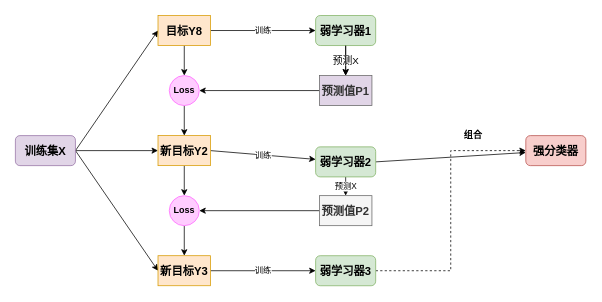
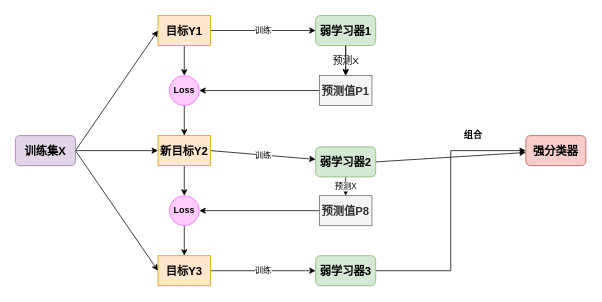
  <mxCell id="0" />
  <mxCell id="1" parent="0" />
  <mxCell id="2" style="rounded=0;orthogonalLoop=1;jettySize=auto;html=1;exitX=1;exitY=0.5;exitDx=0;exitDy=0;entryX=0;entryY=0.5;entryDx=0;entryDy=0;" edge="1" parent="1" source="5" target="12"><mxGeometry relative="1" as="geometry" /></mxCell>
  <mxCell id="3" style="edgeStyle=none;rounded=0;orthogonalLoop=1;jettySize=auto;html=1;exitX=1;exitY=0.5;exitDx=0;exitDy=0;entryX=0;entryY=0.5;entryDx=0;entryDy=0;" edge="1" parent="1" source="5" target="17"><mxGeometry relative="1" as="geometry" /></mxCell>
  <mxCell id="4" style="edgeStyle=none;rounded=0;orthogonalLoop=1;jettySize=auto;html=1;exitX=1;exitY=0.5;exitDx=0;exitDy=0;entryX=0;entryY=0.5;entryDx=0;entryDy=0;" edge="1" parent="1" source="5" target="28"><mxGeometry relative="1" as="geometry" /></mxCell>
  <mxCell id="5" value="训练集X" style="whiteSpace=wrap;html=1;fillColor=#e1d5e7;strokeColor=#9673a6;fontStyle=1;fontSize=15;rounded=1;" parent="1" vertex="1"><mxGeometry x="20" y="180" width="80" height="40" as="geometry" /></mxCell>
  <mxCell id="6" value="预测X" style="edgeStyle=orthogonalEdgeStyle;rounded=0;orthogonalLoop=1;jettySize=auto;html=1;exitX=0.5;exitY=1;exitDx=0;exitDy=0;fontSize=13;" parent="1" source="7" edge="1"><mxGeometry relative="1" as="geometry"><mxPoint x="460" y="100" as="targetPoint" /></mxGeometry></mxCell>
  <mxCell id="7" value="弱学习器1" style="rounded=1;whiteSpace=wrap;html=1;fontSize=15;fontStyle=1;fillColor=#d5e8d4;strokeColor=#82b366;" parent="1" vertex="1"><mxGeometry x="420" y="20" width="80" height="40" as="geometry" /></mxCell>
  <mxCell id="8" style="edgeStyle=orthogonalEdgeStyle;rounded=0;orthogonalLoop=1;jettySize=auto;html=1;fontSize=13;" parent="1" source="7" target="14" edge="1"><mxGeometry relative="1" as="geometry"><mxPoint x="620" y="155" as="sourcePoint" /></mxGeometry></mxCell>
  <mxCell id="9" value="强分类器" style="rounded=1;whiteSpace=wrap;html=1;fontSize=15;fontStyle=1;fillColor=#f8cecc;strokeColor=#b85450;" parent="1" vertex="1"><mxGeometry x="700" y="180" width="80" height="40" as="geometry" /></mxCell>
  <mxCell id="10" value="训练" style="edgeStyle=orthogonalEdgeStyle;rounded=0;orthogonalLoop=1;jettySize=auto;html=1;exitX=1;exitY=0.5;exitDx=0;exitDy=0;" edge="1" parent="1" source="12" target="7"><mxGeometry relative="1" as="geometry" /></mxCell>
  <mxCell id="11" style="edgeStyle=orthogonalEdgeStyle;rounded=0;orthogonalLoop=1;jettySize=auto;html=1;exitX=0.5;exitY=1;exitDx=0;exitDy=0;entryX=0.5;entryY=0;entryDx=0;entryDy=0;" edge="1" parent="1" source="12" target="19"><mxGeometry relative="1" as="geometry" /></mxCell>
- <mxCell id="12" value="目标Y8" style="rounded=0;whiteSpace=wrap;html=1;fillColor=#ffe6cc;strokeColor=#d79b00;fontStyle=1;fontSize=15;" vertex="1" parent="1"><mxGeometry x="210" y="20" width="70" height="40" as="geometry" /></mxCell>
+ <mxCell id="12" value="目标Y1" style="rounded=0;whiteSpace=wrap;html=1;fillColor=#ffe6cc;strokeColor=#d79b00;fontStyle=1;fontSize=15;" vertex="1" parent="1"><mxGeometry x="210" y="20" width="70" height="40" as="geometry" /></mxCell>
  <mxCell id="13" style="edgeStyle=orthogonalEdgeStyle;rounded=0;orthogonalLoop=1;jettySize=auto;html=1;exitX=0;exitY=0.5;exitDx=0;exitDy=0;entryX=1;entryY=0.5;entryDx=0;entryDy=0;" edge="1" parent="1" source="14" target="19"><mxGeometry relative="1" as="geometry" /></mxCell>
- <mxCell id="14" value="预测值P1" style="rounded=0;whiteSpace=wrap;html=1;fillColor=#e1d5e7;strokeColor=#666666;fontStyle=1;fontSize=15;fontColor=#333333;" vertex="1" parent="1"><mxGeometry x="425" y="100" width="70" height="40" as="geometry" /></mxCell>
+ <mxCell id="14" value="预测值P1" style="rounded=0;whiteSpace=wrap;html=1;fillColor=#f5f5f5;strokeColor=#666666;fontStyle=1;fontSize=15;fontColor=#333333;" vertex="1" parent="1"><mxGeometry x="425" y="100" width="70" height="40" as="geometry" /></mxCell>
  <mxCell id="15" value="训练" style="edgeStyle=none;rounded=0;orthogonalLoop=1;jettySize=auto;html=1;exitX=1;exitY=0.5;exitDx=0;exitDy=0;" edge="1" parent="1" source="17" target="22"><mxGeometry relative="1" as="geometry" /></mxCell>
  <mxCell id="16" style="edgeStyle=none;rounded=0;orthogonalLoop=1;jettySize=auto;html=1;exitX=0.5;exitY=1;exitDx=0;exitDy=0;entryX=0.5;entryY=0;entryDx=0;entryDy=0;" edge="1" parent="1" source="17" target="26"><mxGeometry relative="1" as="geometry" /></mxCell>
  <mxCell id="17" value="新目标Y2" style="rounded=0;whiteSpace=wrap;html=1;fillColor=#ffe6cc;strokeColor=#d79b00;fontStyle=1;fontSize=15;" vertex="1" parent="1"><mxGeometry x="210" y="180" width="70" height="40" as="geometry" /></mxCell>
  <mxCell id="18" style="edgeStyle=orthogonalEdgeStyle;rounded=0;orthogonalLoop=1;jettySize=auto;html=1;exitX=0.5;exitY=1;exitDx=0;exitDy=0;" edge="1" parent="1" source="19" target="17"><mxGeometry relative="1" as="geometry" /></mxCell>
  <mxCell id="19" value="Loss" style="ellipse;whiteSpace=wrap;html=1;fontStyle=1;fillColor=#FFCCFF;strokeColor=#FF66FF;" vertex="1" parent="1"><mxGeometry x="225" y="100" width="40" height="40" as="geometry" /></mxCell>
  <mxCell id="20" value="预测X" style="edgeStyle=none;rounded=0;orthogonalLoop=1;jettySize=auto;html=1;exitX=0.5;exitY=1;exitDx=0;exitDy=0;" edge="1" parent="1" source="22" target="24"><mxGeometry relative="1" as="geometry" /></mxCell>
  <mxCell id="21" style="edgeStyle=none;rounded=0;orthogonalLoop=1;jettySize=auto;html=1;exitX=1;exitY=0.5;exitDx=0;exitDy=0;" edge="1" parent="1" source="22" target="9"><mxGeometry relative="1" as="geometry" /></mxCell>
  <mxCell id="22" value="弱学习器2" style="rounded=1;whiteSpace=wrap;html=1;fontSize=15;fontStyle=1;fillColor=#d5e8d4;strokeColor=#82b366;" vertex="1" parent="1"><mxGeometry x="420" y="195" width="80" height="40" as="geometry" /></mxCell>
  <mxCell id="23" style="edgeStyle=none;rounded=0;orthogonalLoop=1;jettySize=auto;html=1;exitX=0;exitY=0.5;exitDx=0;exitDy=0;entryX=1;entryY=0.5;entryDx=0;entryDy=0;" edge="1" parent="1" source="24" target="26"><mxGeometry relative="1" as="geometry" /></mxCell>
- <mxCell id="24" value="预测值P2" style="rounded=0;whiteSpace=wrap;html=1;fillColor=#f5f5f5;strokeColor=#666666;fontStyle=1;fontSize=15;fontColor=#333333;" vertex="1" parent="1"><mxGeometry x="425" y="260" width="70" height="40" as="geometry" /></mxCell>
+ <mxCell id="24" value="预测值P8" style="rounded=0;whiteSpace=wrap;html=1;fillColor=#f5f5f5;strokeColor=#666666;fontStyle=1;fontSize=15;fontColor=#333333;" vertex="1" parent="1"><mxGeometry x="425" y="260" width="70" height="40" as="geometry" /></mxCell>
  <mxCell id="25" style="edgeStyle=none;rounded=0;orthogonalLoop=1;jettySize=auto;html=1;exitX=0.5;exitY=1;exitDx=0;exitDy=0;entryX=0.5;entryY=0;entryDx=0;entryDy=0;" edge="1" parent="1" source="26" target="28"><mxGeometry relative="1" as="geometry" /></mxCell>
  <mxCell id="26" value="Loss" style="ellipse;whiteSpace=wrap;html=1;fontStyle=1;fillColor=#FFCCFF;strokeColor=#FF66FF;" vertex="1" parent="1"><mxGeometry x="225" y="260" width="40" height="40" as="geometry" /></mxCell>
  <mxCell id="27" value="训练" style="edgeStyle=none;rounded=0;orthogonalLoop=1;jettySize=auto;html=1;exitX=1;exitY=0.5;exitDx=0;exitDy=0;entryX=0;entryY=0.5;entryDx=0;entryDy=0;" edge="1" parent="1" source="28" target="30"><mxGeometry relative="1" as="geometry" /></mxCell>
- <mxCell id="28" value="新目标Y3" style="rounded=0;whiteSpace=wrap;html=1;fillColor=#ffe6cc;strokeColor=#d79b00;fontStyle=1;fontSize=15;" vertex="1" parent="1"><mxGeometry x="210" y="340" width="70" height="40" as="geometry" /></mxCell>
- <mxCell id="29" style="edgeStyle=orthogonalEdgeStyle;rounded=0;orthogonalLoop=1;jettySize=auto;html=1;exitX=1;exitY=0.5;exitDx=0;exitDy=0;entryX=0;entryY=0.5;entryDx=0;entryDy=0;dashed=1;" edge="1" parent="1" source="30" target="9"><mxGeometry relative="1" as="geometry" /></mxCell>
+ <mxCell id="28" value="目标Y3" style="rounded=0;whiteSpace=wrap;html=1;fillColor=#ffe6cc;strokeColor=#d79b00;fontStyle=1;fontSize=15;" vertex="1" parent="1"><mxGeometry x="210" y="340" width="70" height="40" as="geometry" /></mxCell>
+ <mxCell id="29" style="edgeStyle=orthogonalEdgeStyle;rounded=0;orthogonalLoop=1;jettySize=auto;html=1;exitX=1;exitY=0.5;exitDx=0;exitDy=0;entryX=0;entryY=0.5;entryDx=0;entryDy=0;" edge="1" parent="1" source="30" target="9"><mxGeometry relative="1" as="geometry" /></mxCell>
  <mxCell id="30" value="弱学习器3" style="rounded=1;whiteSpace=wrap;html=1;fontSize=15;fontStyle=1;fillColor=#d5e8d4;strokeColor=#82b366;" vertex="1" parent="1"><mxGeometry x="420" y="340" width="80" height="40" as="geometry" /></mxCell>
  <mxCell id="31" value="组合" style="text;html=1;strokeColor=none;fillColor=none;align=center;verticalAlign=middle;whiteSpace=wrap;rounded=0;fontStyle=1" vertex="1" parent="1"><mxGeometry x="610" y="170" width="40" height="20" as="geometry" /></mxCell>
